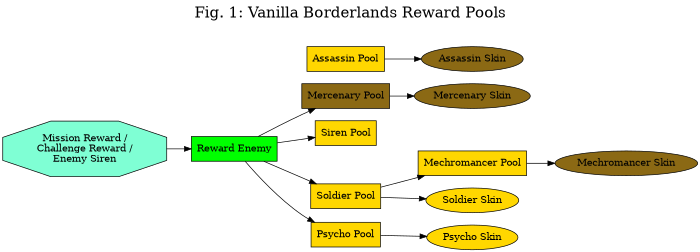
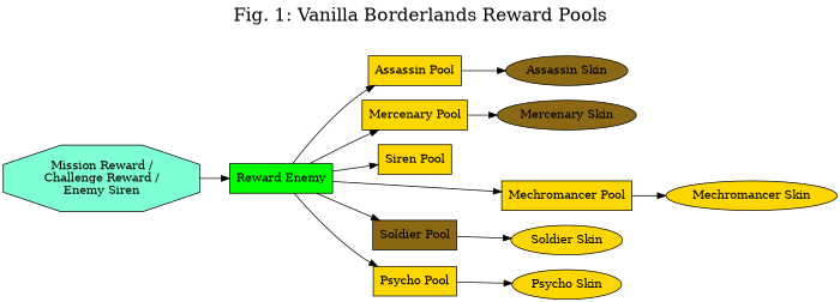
  digraph {
    fontsize=22
    label=<Fig. 1: Vanilla Borderlands Reward Pools>
    labelloc=t
    rankdir=LR
    node [fillcolor=gold shape=rectangle style=filled]
    n1 [fillcolor=aquamarine1 label=<Mission Reward /<br/>Challenge Reward /<br/>Enemy Siren> shape=octagon]
    n2 [fillcolor=green label="Reward Enemy"]
    n3 [label="Assassin Pool"]
-   n4 [fillcolor=goldenrod4 label="Mercenary Pool"]
+   n4 [label="Mercenary Pool"]
    n5 [label="Siren Pool"]
-   n6 [label="Soldier Pool"]
+   n6 [fillcolor=goldenrod4 label="Soldier Pool"]
    n7 [label="Psycho Pool"]
    n8 [label="Mechromancer Pool"]
    n9 [fillcolor=goldenrod4 label="Assassin Skin" shape=""]
    n10 [fillcolor=goldenrod4 label="Mercenary Skin" shape=""]
    n11 [label="Soldier Skin" shape=""]
    n12 [label="Psycho Skin" shape=""]
-   n13 [fillcolor=goldenrod4 label="Mechromancer Skin" shape=""]
+   n13 [label="Mechromancer Skin" shape=""]
    subgraph sub_1 {
      n1
    }
    subgraph sub_2 {
      n2
    }
    subgraph sub_3 {
      n3
      n4
      n5
      n6
      n7
      n8
    }
    subgraph sub_4 {
      n9
      n10
      n11
      n12
      n13
    }
    n1 -> n2
+   n2 -> n3
    n2 -> n4
    n2 -> n5
    n2 -> n6
    n2 -> n7
-   n6 -> n8
+   n2 -> n8
    n3 -> n9
    n4 -> n10
    n6 -> n11
    n7 -> n12
    n8 -> n13
  }
